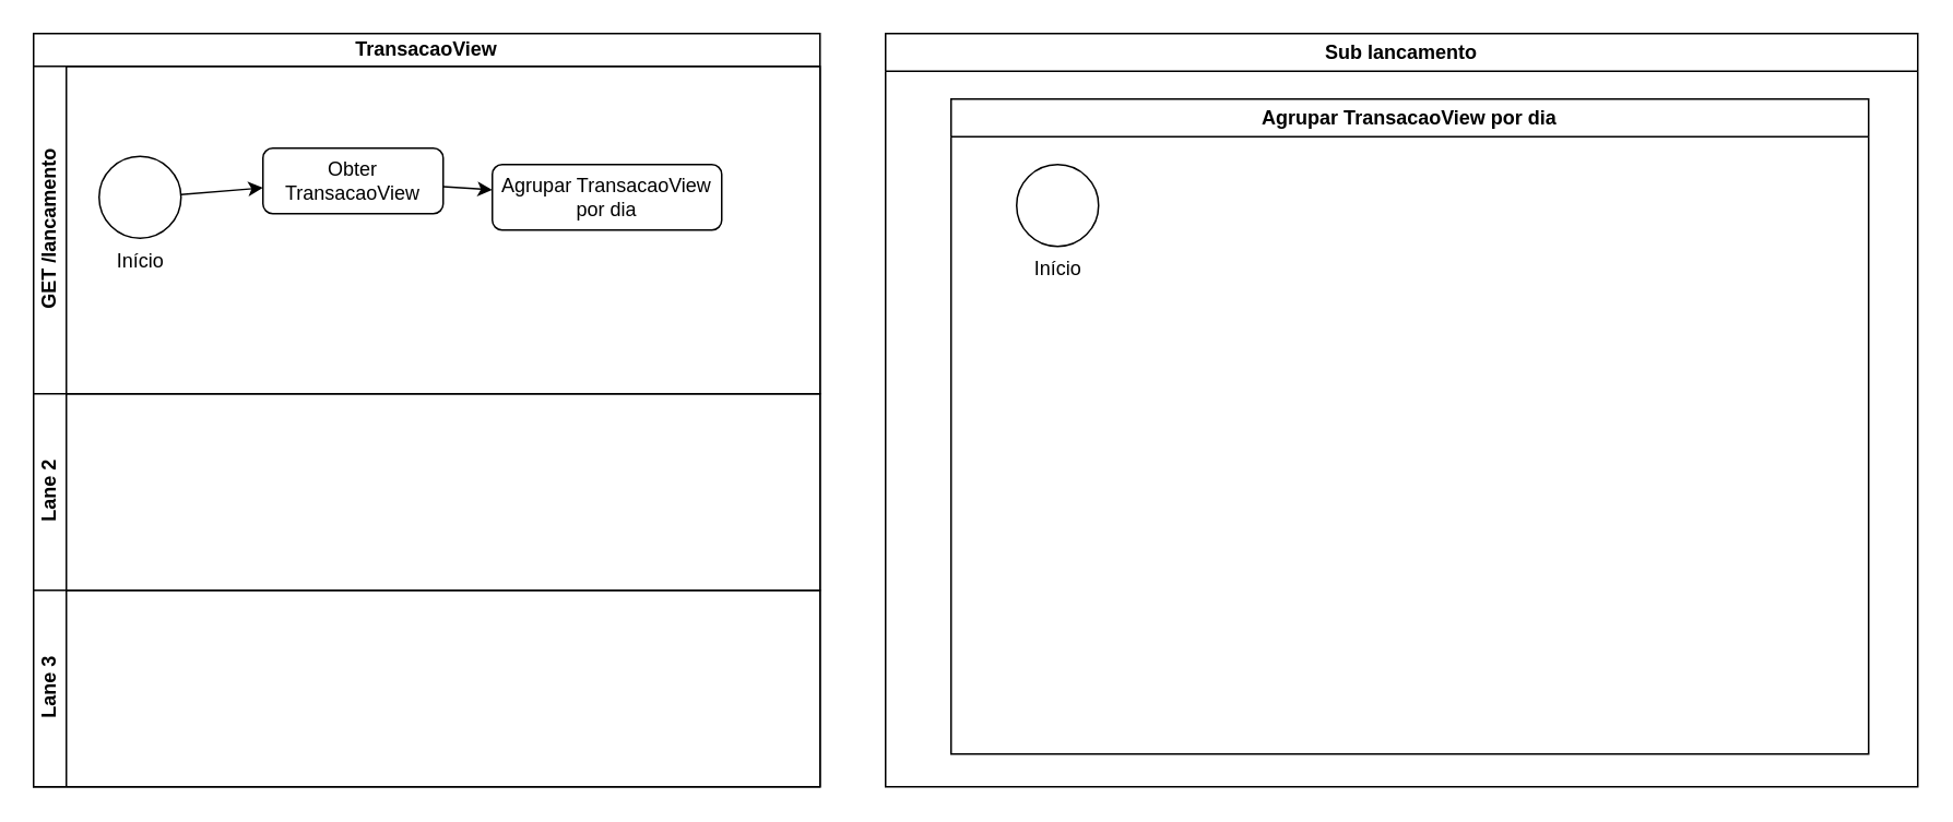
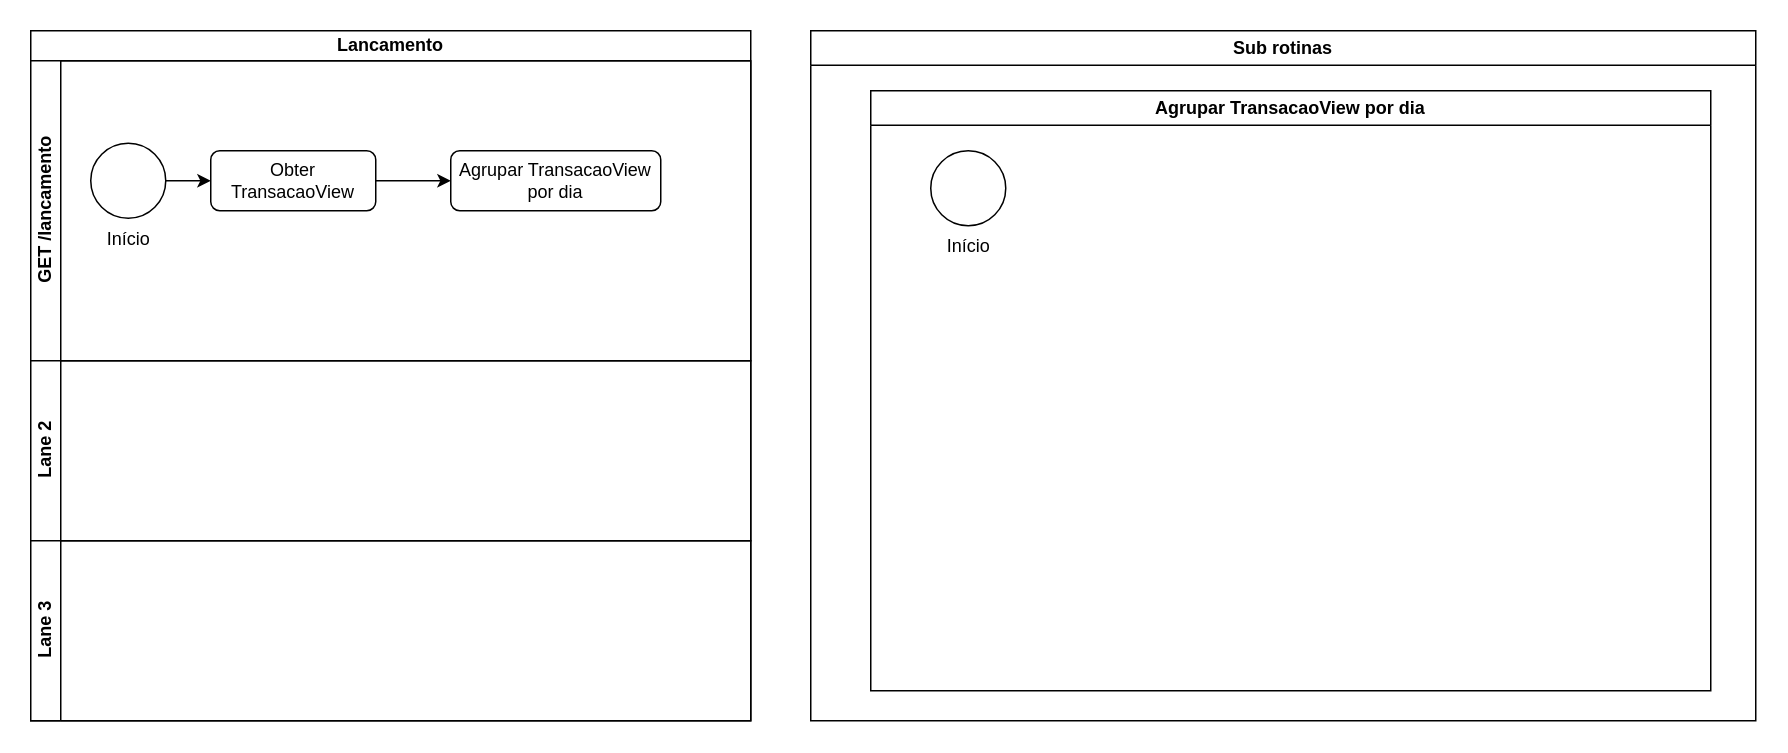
  <mxCell id="0" />
  <mxCell id="1" parent="0" />
- <mxCell id="2" value="TransacaoView" style="swimlane;html=1;childLayout=stackLayout;resizeParent=1;resizeParentMax=0;horizontal=1;startSize=20;horizontalStack=0;whiteSpace=wrap;" vertex="1" parent="1"><mxGeometry x="20" y="20" width="480" height="460" as="geometry" /></mxCell>
+ <mxCell id="2" value="Lancamento" style="swimlane;html=1;childLayout=stackLayout;resizeParent=1;resizeParentMax=0;horizontal=1;startSize=20;horizontalStack=0;whiteSpace=wrap;" vertex="1" parent="1"><mxGeometry x="20" y="20" width="480" height="460" as="geometry" /></mxCell>
  <mxCell id="3" value="GET /lancamento" style="swimlane;html=1;startSize=20;horizontal=0;" vertex="1" parent="2"><mxGeometry y="20" width="480" height="200" as="geometry" /></mxCell>
  <mxCell id="4" value="" style="edgeStyle=none;html=1;" edge="1" parent="3" source="5" target="7"><mxGeometry relative="1" as="geometry" /></mxCell>
  <mxCell id="5" value="Início" style="points=[[0.145,0.145,0],[0.5,0,0],[0.855,0.145,0],[1,0.5,0],[0.855,0.855,0],[0.5,1,0],[0.145,0.855,0],[0,0.5,0]];shape=mxgraph.bpmn.event;html=1;verticalLabelPosition=bottom;labelBackgroundColor=none;verticalAlign=top;align=center;perimeter=ellipsePerimeter;outlineConnect=0;aspect=fixed;outline=standard;symbol=general;" vertex="1" parent="3"><mxGeometry x="40" y="55" width="50" height="50" as="geometry" /></mxCell>
  <mxCell id="6" value="" style="edgeStyle=none;html=1;" edge="1" parent="3" source="7" target="8"><mxGeometry relative="1" as="geometry" /></mxCell>
- <mxCell id="7" value="Obter TransacaoView" style="rounded=1;whiteSpace=wrap;html=1;" vertex="1" parent="3"><mxGeometry x="140" y="50" width="110" height="40" as="geometry" /></mxCell>
+ <mxCell id="7" value="Obter TransacaoView" style="rounded=1;whiteSpace=wrap;html=1;" vertex="1" parent="3"><mxGeometry x="120" y="60" width="110" height="40" as="geometry" /></mxCell>
  <mxCell id="8" value="Agrupar TransacaoView por dia" style="rounded=1;whiteSpace=wrap;html=1;" vertex="1" parent="3"><mxGeometry x="280" y="60" width="140" height="40" as="geometry" /></mxCell>
  <mxCell id="9" value="Lane 2" style="swimlane;html=1;startSize=20;horizontal=0;" vertex="1" parent="2"><mxGeometry y="220" width="480" height="120" as="geometry" /></mxCell>
  <mxCell id="10" value="Lane 3" style="swimlane;html=1;startSize=20;horizontal=0;" vertex="1" parent="2"><mxGeometry y="340" width="480" height="120" as="geometry" /></mxCell>
- <mxCell id="11" value="Sub lancamento" style="swimlane;whiteSpace=wrap;html=1;" vertex="1" parent="1"><mxGeometry x="540" y="20" width="630" height="460" as="geometry" /></mxCell>
+ <mxCell id="11" value="Sub rotinas" style="swimlane;whiteSpace=wrap;html=1;" vertex="1" parent="1"><mxGeometry x="540" y="20" width="630" height="460" as="geometry" /></mxCell>
  <mxCell id="12" value="Agrupar TransacaoView por dia" style="swimlane;whiteSpace=wrap;html=1;" vertex="1" parent="11"><mxGeometry x="40" y="40" width="560" height="400" as="geometry" /></mxCell>
  <mxCell id="13" value="Início" style="points=[[0.145,0.145,0],[0.5,0,0],[0.855,0.145,0],[1,0.5,0],[0.855,0.855,0],[0.5,1,0],[0.145,0.855,0],[0,0.5,0]];shape=mxgraph.bpmn.event;html=1;verticalLabelPosition=bottom;labelBackgroundColor=none;verticalAlign=top;align=center;perimeter=ellipsePerimeter;outlineConnect=0;aspect=fixed;outline=standard;symbol=general;" vertex="1" parent="12"><mxGeometry x="40" y="40" width="50" height="50" as="geometry" /></mxCell>
